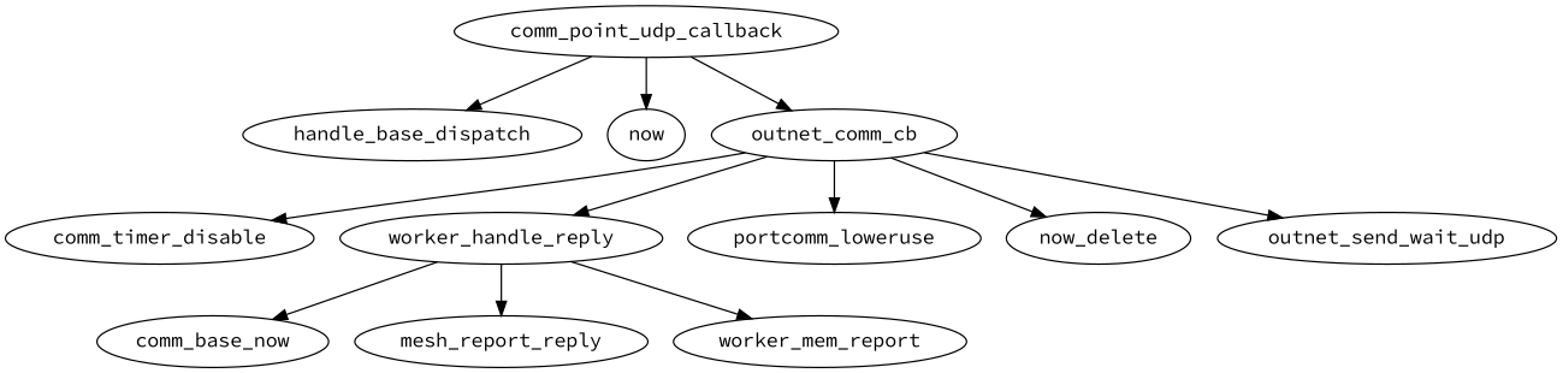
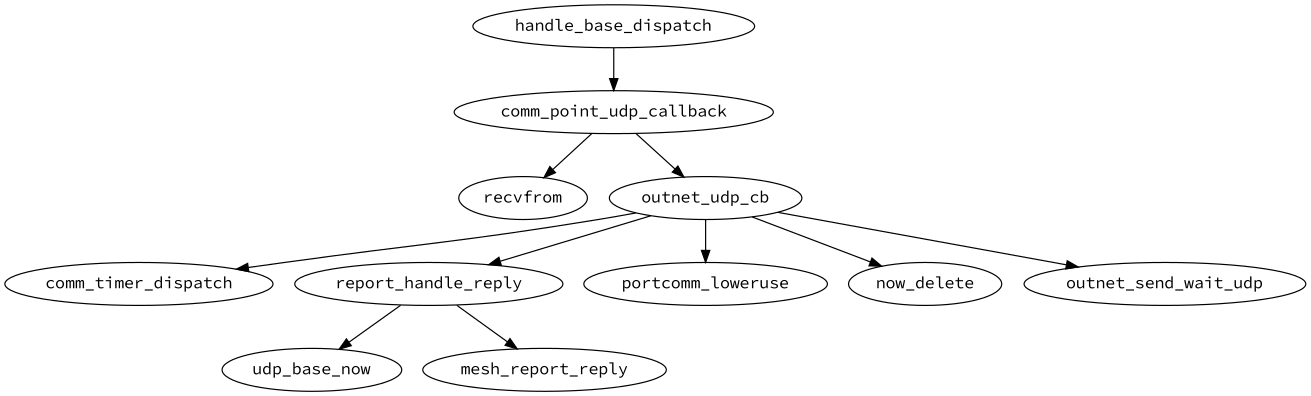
  digraph {
    fontname="Source Code Pro"
    node [fontname="Source Code Pro"]
    edge [fontname="Source Code Pro"]
    n1 [label=handle_base_dispatch]
    comm_point_udp_callback
-   recvfrom [label=now]
-   outnet_udp_cb [label=outnet_comm_cb]
-   comm_timer_disable
-   worker_handle_reply
+   recvfrom
+   outnet_udp_cb
+   comm_timer_disable [label=comm_timer_dispatch]
+   worker_handle_reply [label=report_handle_reply]
    portcomm_loweruse
    n8 [label=now_delete]
    outnet_send_wait_udp
-   comm_base_now
+   comm_base_now [label=udp_base_now]
    mesh_report_reply
-   worker_mem_report
-   comm_point_udp_callback -> n1
+   n1 -> comm_point_udp_callback
    comm_point_udp_callback -> recvfrom
    comm_point_udp_callback -> outnet_udp_cb
    outnet_udp_cb -> comm_timer_disable
    outnet_udp_cb -> worker_handle_reply
    outnet_udp_cb -> portcomm_loweruse
    outnet_udp_cb -> n8
    outnet_udp_cb -> outnet_send_wait_udp
    worker_handle_reply -> comm_base_now
    worker_handle_reply -> mesh_report_reply
-   worker_handle_reply -> worker_mem_report
  }
